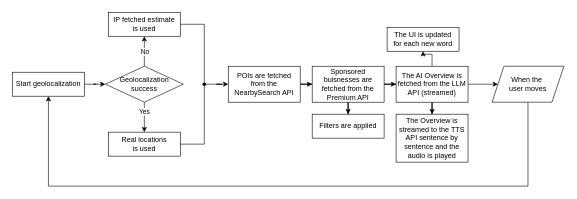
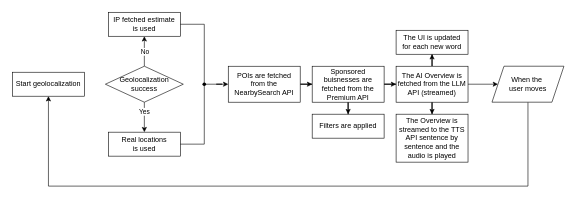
  <mxCell id="0" />
  <mxCell id="1" parent="0" />
- <mxCell id="2" style="edgeStyle=orthogonalEdgeStyle;rounded=0;orthogonalLoop=1;jettySize=auto;html=1;" parent="1" source="3" target="8" edge="1"><mxGeometry relative="1" as="geometry" /></mxCell>
  <mxCell id="3" value="Start geolocalization" style="rounded=0;whiteSpace=wrap;html=1;" parent="1" vertex="1"><mxGeometry x="20" y="120" width="120" height="40" as="geometry" /></mxCell>
  <mxCell id="4" style="edgeStyle=orthogonalEdgeStyle;rounded=0;orthogonalLoop=1;jettySize=auto;html=1;" parent="1" source="8" target="10" edge="1"><mxGeometry relative="1" as="geometry" /></mxCell>
  <mxCell id="5" value="No" style="edgeLabel;html=1;align=center;verticalAlign=middle;resizable=0;points=[];" parent="4" vertex="1" connectable="0"><mxGeometry x="-0.011" y="-2" relative="1" as="geometry"><mxPoint x="-2" as="offset" /></mxGeometry></mxCell>
  <mxCell id="6" style="edgeStyle=orthogonalEdgeStyle;rounded=0;orthogonalLoop=1;jettySize=auto;html=1;" parent="1" source="8" target="9" edge="1"><mxGeometry relative="1" as="geometry" /></mxCell>
  <mxCell id="7" value="Yes" style="edgeLabel;html=1;align=center;verticalAlign=middle;resizable=0;points=[];" parent="6" vertex="1" connectable="0"><mxGeometry x="-0.389" y="-1" relative="1" as="geometry"><mxPoint as="offset" /></mxGeometry></mxCell>
  <mxCell id="8" value="Geolocalization success" style="rhombus;whiteSpace=wrap;html=1;" parent="1" vertex="1"><mxGeometry x="175" y="110" width="130" height="60" as="geometry" /></mxCell>
  <mxCell id="9" value="Real locations&lt;div&gt;&lt;span style=&quot;background-color: transparent; color: light-dark(rgb(0, 0, 0), rgb(255, 255, 255));&quot;&gt;is used&lt;/span&gt;&lt;/div&gt;" style="whiteSpace=wrap;html=1;" parent="1" vertex="1"><mxGeometry x="180" y="220" width="120" height="40" as="geometry" /></mxCell>
  <mxCell id="10" value="IP fetched estimate&lt;div&gt;is used&lt;/div&gt;" style="whiteSpace=wrap;html=1;" parent="1" vertex="1"><mxGeometry x="180" y="20" width="120" height="40" as="geometry" /></mxCell>
  <mxCell id="11" style="edgeStyle=orthogonalEdgeStyle;rounded=0;orthogonalLoop=1;jettySize=auto;html=1;" parent="1" source="12" target="27" edge="1"><mxGeometry relative="1" as="geometry" /></mxCell>
  <mxCell id="12" value="POIs are fetched&lt;div&gt;from the NearbySearch API&lt;/div&gt;" style="whiteSpace=wrap;html=1;" parent="1" vertex="1"><mxGeometry x="380" y="110" width="120" height="60" as="geometry" /></mxCell>
  <mxCell id="13" style="edgeStyle=orthogonalEdgeStyle;rounded=0;orthogonalLoop=1;jettySize=auto;html=1;" parent="1" source="16" target="17" edge="1"><mxGeometry relative="1" as="geometry" /></mxCell>
  <mxCell id="14" style="edgeStyle=orthogonalEdgeStyle;rounded=0;orthogonalLoop=1;jettySize=auto;html=1;" parent="1" source="16" target="24" edge="1"><mxGeometry relative="1" as="geometry"><mxPoint x="820" y="140" as="targetPoint" /></mxGeometry></mxCell>
  <mxCell id="15" style="edgeStyle=orthogonalEdgeStyle;rounded=0;orthogonalLoop=1;jettySize=auto;html=1;" parent="1" source="16" target="28" edge="1"><mxGeometry relative="1" as="geometry" /></mxCell>
  <mxCell id="16" value="The AI Overview is fetched from the LLM API (streamed)" style="rounded=0;whiteSpace=wrap;html=1;" parent="1" vertex="1"><mxGeometry x="660" y="110" width="120" height="60" as="geometry" /></mxCell>
  <mxCell id="17" value="The Overview is streamed to the TTS API sentence by sentence and the audio is played" style="rounded=0;whiteSpace=wrap;html=1;" parent="1" vertex="1"><mxGeometry x="660" y="190" width="120" height="80" as="geometry" /></mxCell>
  <mxCell id="18" value="Filters are applied" style="whiteSpace=wrap;html=1;" parent="1" vertex="1"><mxGeometry x="520" y="190" width="120" height="40" as="geometry" /></mxCell>
  <mxCell id="19" style="edgeStyle=orthogonalEdgeStyle;rounded=0;orthogonalLoop=1;jettySize=auto;html=1;" parent="1" source="20" target="12" edge="1"><mxGeometry relative="1" as="geometry" /></mxCell>
  <mxCell id="20" value="" style="shape=waypoint;sketch=0;fillStyle=solid;size=6;pointerEvents=1;points=[];fillColor=none;resizable=0;rotatable=0;perimeter=centerPerimeter;snapToPoint=1;" parent="1" vertex="1"><mxGeometry x="330" y="130" width="20" height="20" as="geometry" /></mxCell>
  <mxCell id="21" style="edgeStyle=orthogonalEdgeStyle;rounded=0;orthogonalLoop=1;jettySize=auto;html=1;endArrow=none;endFill=0;entryX=0.488;entryY=0.212;entryDx=0;entryDy=0;entryPerimeter=0;" parent="1" source="9" target="20" edge="1"><mxGeometry relative="1" as="geometry"><mxPoint x="390" y="160" as="targetPoint" /></mxGeometry></mxCell>
  <mxCell id="22" style="edgeStyle=orthogonalEdgeStyle;rounded=0;orthogonalLoop=1;jettySize=auto;html=1;entryX=0.626;entryY=0.178;entryDx=0;entryDy=0;entryPerimeter=0;endArrow=none;endFill=0;" parent="1" source="10" target="20" edge="1"><mxGeometry relative="1" as="geometry" /></mxCell>
  <mxCell id="23" style="edgeStyle=orthogonalEdgeStyle;rounded=0;orthogonalLoop=1;jettySize=auto;html=1;" parent="1" source="24" target="3" edge="1"><mxGeometry relative="1" as="geometry"><mxPoint x="760.034" y="170" as="sourcePoint" /><Array as="points"><mxPoint x="880" y="310" /><mxPoint x="80" y="310" /></Array></mxGeometry></mxCell>
  <mxCell id="24" value="When the&amp;nbsp;&lt;div&gt;user moves&lt;/div&gt;" style="shape=parallelogram;perimeter=parallelogramPerimeter;whiteSpace=wrap;html=1;fixedSize=1;" parent="1" vertex="1"><mxGeometry x="820" y="110" width="120" height="60" as="geometry" /></mxCell>
  <mxCell id="25" style="edgeStyle=orthogonalEdgeStyle;rounded=0;orthogonalLoop=1;jettySize=auto;html=1;" parent="1" source="27" target="16" edge="1"><mxGeometry relative="1" as="geometry" /></mxCell>
  <mxCell id="26" style="edgeStyle=orthogonalEdgeStyle;rounded=0;orthogonalLoop=1;jettySize=auto;html=1;" parent="1" source="27" target="18" edge="1"><mxGeometry relative="1" as="geometry" /></mxCell>
  <mxCell id="27" value="Sponsored buisnesses are fetched from the Premium API" style="rounded=0;whiteSpace=wrap;html=1;" parent="1" vertex="1"><mxGeometry x="520" y="110" width="120" height="60" as="geometry" /></mxCell>
- <mxCell id="28" value="The UI is updated&lt;div&gt;for each new word&lt;/div&gt;" style="whiteSpace=wrap;html=1;" parent="1" vertex="1"><mxGeometry x="645" y="45" width="120" height="40" as="geometry" /></mxCell>
+ <mxCell id="28" value="The UI is updated&lt;div&gt;for each new word&lt;/div&gt;" style="whiteSpace=wrap;html=1;" parent="1" vertex="1"><mxGeometry x="660" y="50" width="120" height="40" as="geometry" /></mxCell>
